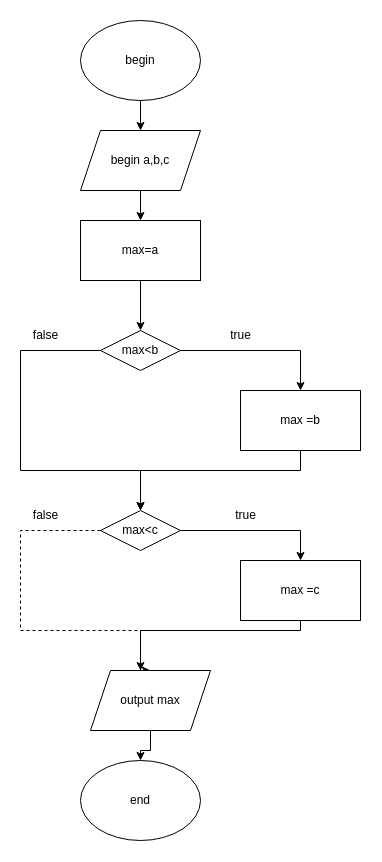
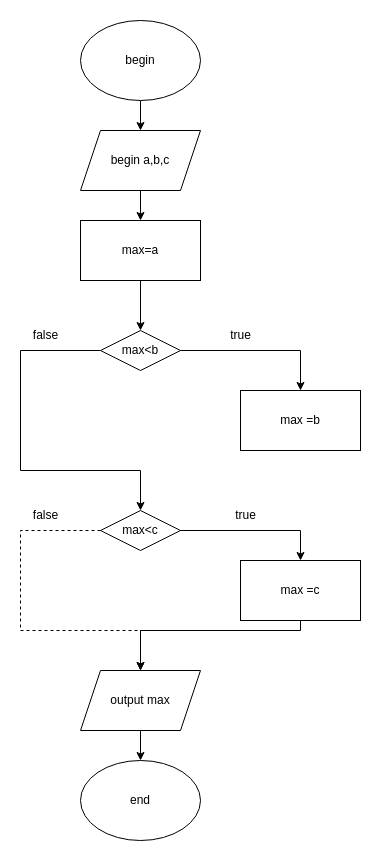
  <mxCell id="0" />
  <mxCell id="1" parent="0" />
  <mxCell id="2" style="edgeStyle=orthogonalEdgeStyle;rounded=0;orthogonalLoop=1;jettySize=auto;html=1;exitX=0.5;exitY=1;exitDx=0;exitDy=0;entryX=0.5;entryY=0;entryDx=0;entryDy=0;" parent="1" source="3" target="6" edge="1"><mxGeometry relative="1" as="geometry" /></mxCell>
  <mxCell id="3" value="begin" style="ellipse;whiteSpace=wrap;html=1;" parent="1" vertex="1"><mxGeometry x="80" y="20" width="120" height="80" as="geometry" /></mxCell>
  <mxCell id="4" value="end" style="ellipse;whiteSpace=wrap;html=1;" parent="1" vertex="1"><mxGeometry x="80" y="760" width="120" height="80" as="geometry" /></mxCell>
  <mxCell id="5" style="edgeStyle=orthogonalEdgeStyle;rounded=0;orthogonalLoop=1;jettySize=auto;html=1;exitX=0.5;exitY=1;exitDx=0;exitDy=0;entryX=0.5;entryY=0;entryDx=0;entryDy=0;" parent="1" source="6" target="8" edge="1"><mxGeometry relative="1" as="geometry" /></mxCell>
  <mxCell id="6" value="begin a,b,c" style="shape=parallelogram;perimeter=parallelogramPerimeter;whiteSpace=wrap;html=1;fixedSize=1;" parent="1" vertex="1"><mxGeometry x="80" y="130" width="120" height="60" as="geometry" /></mxCell>
  <mxCell id="7" style="edgeStyle=orthogonalEdgeStyle;rounded=0;orthogonalLoop=1;jettySize=auto;html=1;exitX=0.5;exitY=1;exitDx=0;exitDy=0;entryX=0.5;entryY=0;entryDx=0;entryDy=0;" parent="1" source="8" target="11" edge="1"><mxGeometry relative="1" as="geometry" /></mxCell>
  <mxCell id="8" value="max=a" style="rounded=0;whiteSpace=wrap;html=1;" parent="1" vertex="1"><mxGeometry x="80" y="220" width="120" height="60" as="geometry" /></mxCell>
  <mxCell id="9" value="" style="edgeStyle=orthogonalEdgeStyle;rounded=0;orthogonalLoop=1;jettySize=auto;html=1;" parent="1" source="11" target="13" edge="1"><mxGeometry relative="1" as="geometry" /></mxCell>
  <mxCell id="10" value="" style="edgeStyle=orthogonalEdgeStyle;rounded=0;orthogonalLoop=1;jettySize=auto;html=1;" parent="1" source="11" target="16" edge="1"><mxGeometry relative="1" as="geometry"><Array as="points"><mxPoint x="20" y="350" /><mxPoint x="20" y="470" /></Array></mxGeometry></mxCell>
  <mxCell id="11" value="max&amp;lt;b" style="rhombus;whiteSpace=wrap;html=1;" parent="1" vertex="1"><mxGeometry x="100" y="330" width="80" height="40" as="geometry" /></mxCell>
- <mxCell id="12" style="edgeStyle=orthogonalEdgeStyle;rounded=0;orthogonalLoop=1;jettySize=auto;html=1;entryX=0.5;entryY=0;entryDx=0;entryDy=0;" edge="1" parent="1" source="13" target="16"><mxGeometry relative="1" as="geometry"><Array as="points"><mxPoint x="300" y="470" /><mxPoint x="140" y="470" /></Array></mxGeometry></mxCell>
  <mxCell id="13" value="max =b" style="whiteSpace=wrap;html=1;" parent="1" vertex="1"><mxGeometry x="240" y="390" width="120" height="60" as="geometry" /></mxCell>
  <mxCell id="14" value="" style="edgeStyle=orthogonalEdgeStyle;rounded=0;orthogonalLoop=1;jettySize=auto;html=1;" parent="1" source="16" target="18" edge="1"><mxGeometry relative="1" as="geometry"><Array as="points"><mxPoint x="300" y="530" /></Array></mxGeometry></mxCell>
  <mxCell id="15" value="" style="edgeStyle=orthogonalEdgeStyle;rounded=0;orthogonalLoop=1;jettySize=auto;html=1;dashed=1;" parent="1" source="16" target="20" edge="1"><mxGeometry relative="1" as="geometry"><Array as="points"><mxPoint x="20" y="530" /><mxPoint x="20" y="630" /><mxPoint x="140" y="630" /></Array></mxGeometry></mxCell>
  <mxCell id="16" value="max&amp;lt;c" style="rhombus;whiteSpace=wrap;html=1;" parent="1" vertex="1"><mxGeometry x="100" y="510" width="80" height="40" as="geometry" /></mxCell>
  <mxCell id="17" style="edgeStyle=orthogonalEdgeStyle;rounded=0;orthogonalLoop=1;jettySize=auto;html=1;entryX=0.5;entryY=0;entryDx=0;entryDy=0;" edge="1" parent="1" source="18" target="20"><mxGeometry relative="1" as="geometry"><Array as="points"><mxPoint x="300" y="630" /><mxPoint x="140" y="630" /></Array></mxGeometry></mxCell>
  <mxCell id="18" value="max =c" style="whiteSpace=wrap;html=1;" parent="1" vertex="1"><mxGeometry x="240" y="560" width="120" height="60" as="geometry" /></mxCell>
  <mxCell id="19" style="edgeStyle=orthogonalEdgeStyle;rounded=0;orthogonalLoop=1;jettySize=auto;html=1;entryX=0.5;entryY=0;entryDx=0;entryDy=0;" parent="1" source="20" target="4" edge="1"><mxGeometry relative="1" as="geometry" /></mxCell>
- <mxCell id="20" value="output max" style="shape=parallelogram;perimeter=parallelogramPerimeter;whiteSpace=wrap;html=1;fixedSize=1;" parent="1" vertex="1"><mxGeometry x="90" y="670" width="120" height="60" as="geometry" /></mxCell>
+ <mxCell id="20" value="output max" style="shape=parallelogram;perimeter=parallelogramPerimeter;whiteSpace=wrap;html=1;fixedSize=1;" parent="1" vertex="1"><mxGeometry x="80" y="670" width="120" height="60" as="geometry" /></mxCell>
  <mxCell id="21" value="true" style="text;html=1;resizable=0;autosize=1;align=center;verticalAlign=middle;points=[];fillColor=none;strokeColor=none;rounded=0;" parent="1" vertex="1"><mxGeometry x="220" y="320" width="40" height="30" as="geometry" /></mxCell>
  <mxCell id="22" value="false" style="text;html=1;resizable=0;autosize=1;align=center;verticalAlign=middle;points=[];fillColor=none;strokeColor=none;rounded=0;" parent="1" vertex="1"><mxGeometry x="20" y="320" width="50" height="30" as="geometry" /></mxCell>
  <mxCell id="23" value="false" style="text;html=1;resizable=0;autosize=1;align=center;verticalAlign=middle;points=[];fillColor=none;strokeColor=none;rounded=0;" parent="1" vertex="1"><mxGeometry x="20" y="500" width="50" height="30" as="geometry" /></mxCell>
  <mxCell id="24" value="true" style="text;html=1;resizable=0;autosize=1;align=center;verticalAlign=middle;points=[];fillColor=none;strokeColor=none;rounded=0;" vertex="1" parent="1"><mxGeometry x="225" y="500" width="40" height="30" as="geometry" /></mxCell>
